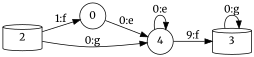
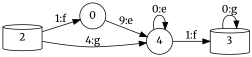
  digraph {
    fontname=Merriweather
    rankdir=LR
    node [fontname=Merriweather shape=circle]
    edge [fontname=Merriweather]
    n1 [label=0]
    n2 [label=4]
    n3 [label=3 shape=cylinder]
    n4 [label=2 shape=cylinder]
-   n1 -> n2 [label="0:e"]
+   n1 -> n2 [label="9:e"]
    n2 -> n2 [label="0:e"]
-   n2 -> n3 [label="9:f"]
+   n2 -> n3 [label="1:f"]
    n3 -> n3 [label="0:g"]
    n4 -> n1 [label="1:f"]
-   n4 -> n2 [label="0:g"]
+   n4 -> n2 [label="4:g"]
  }
